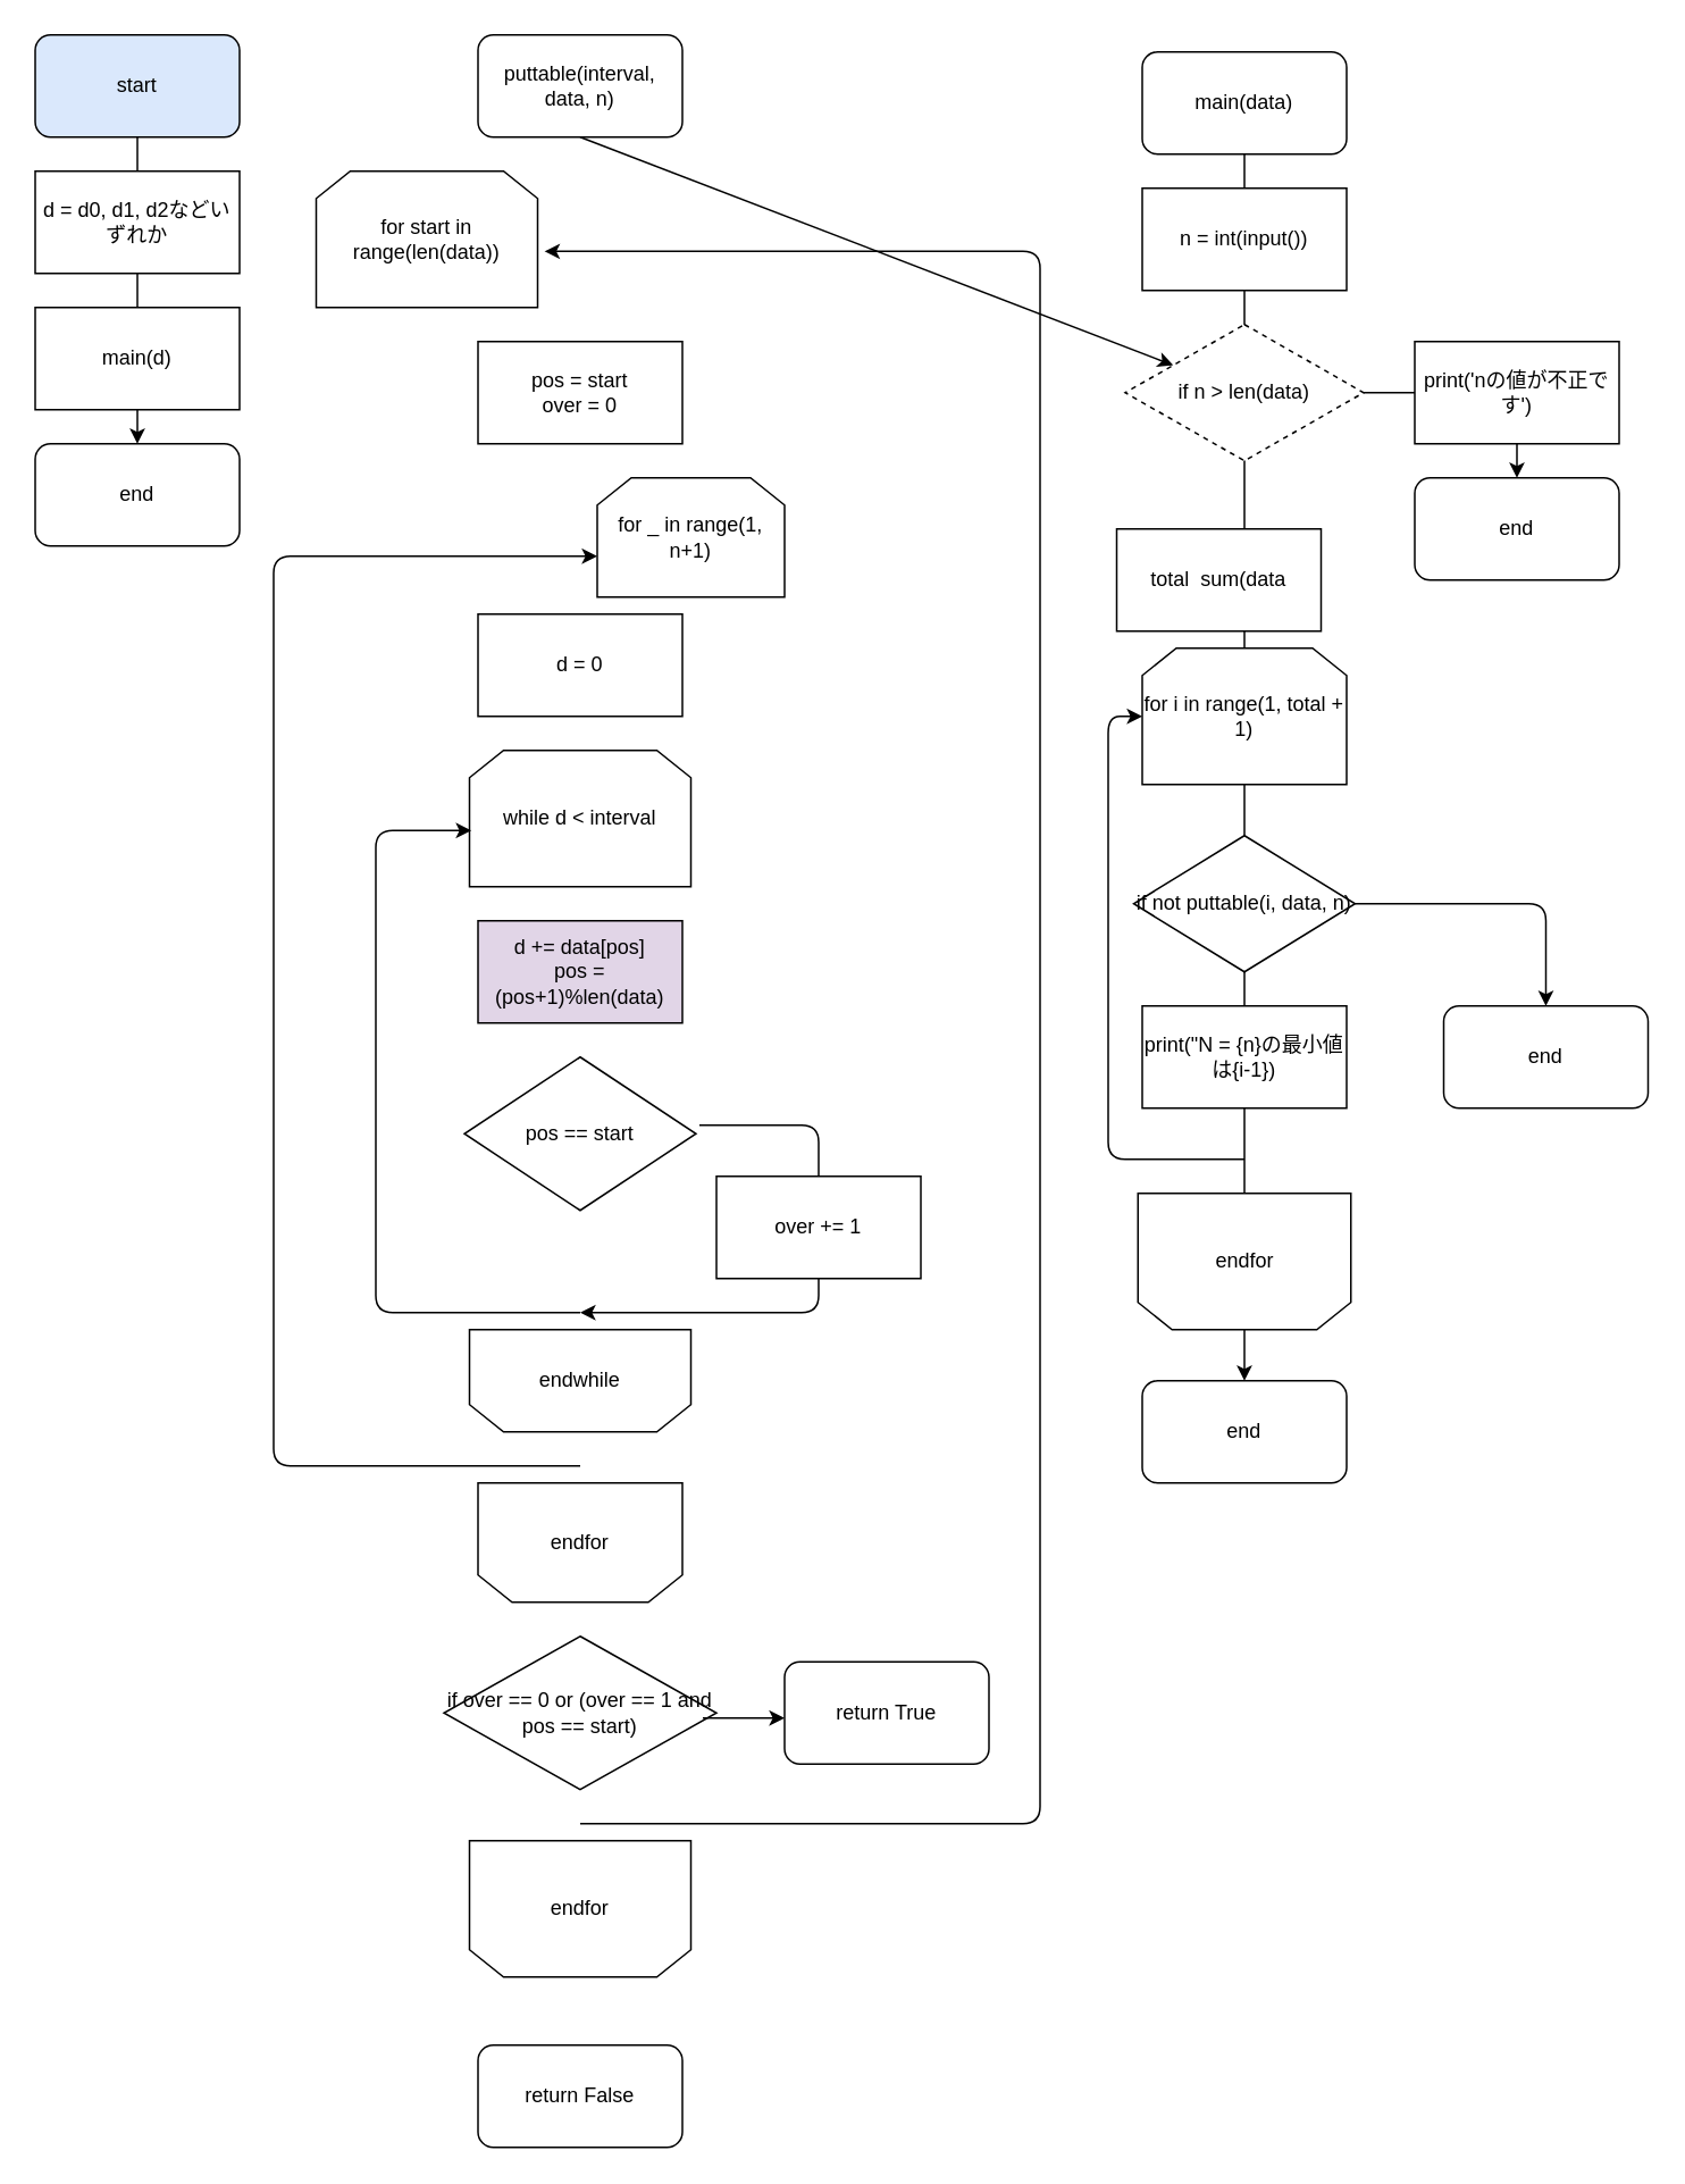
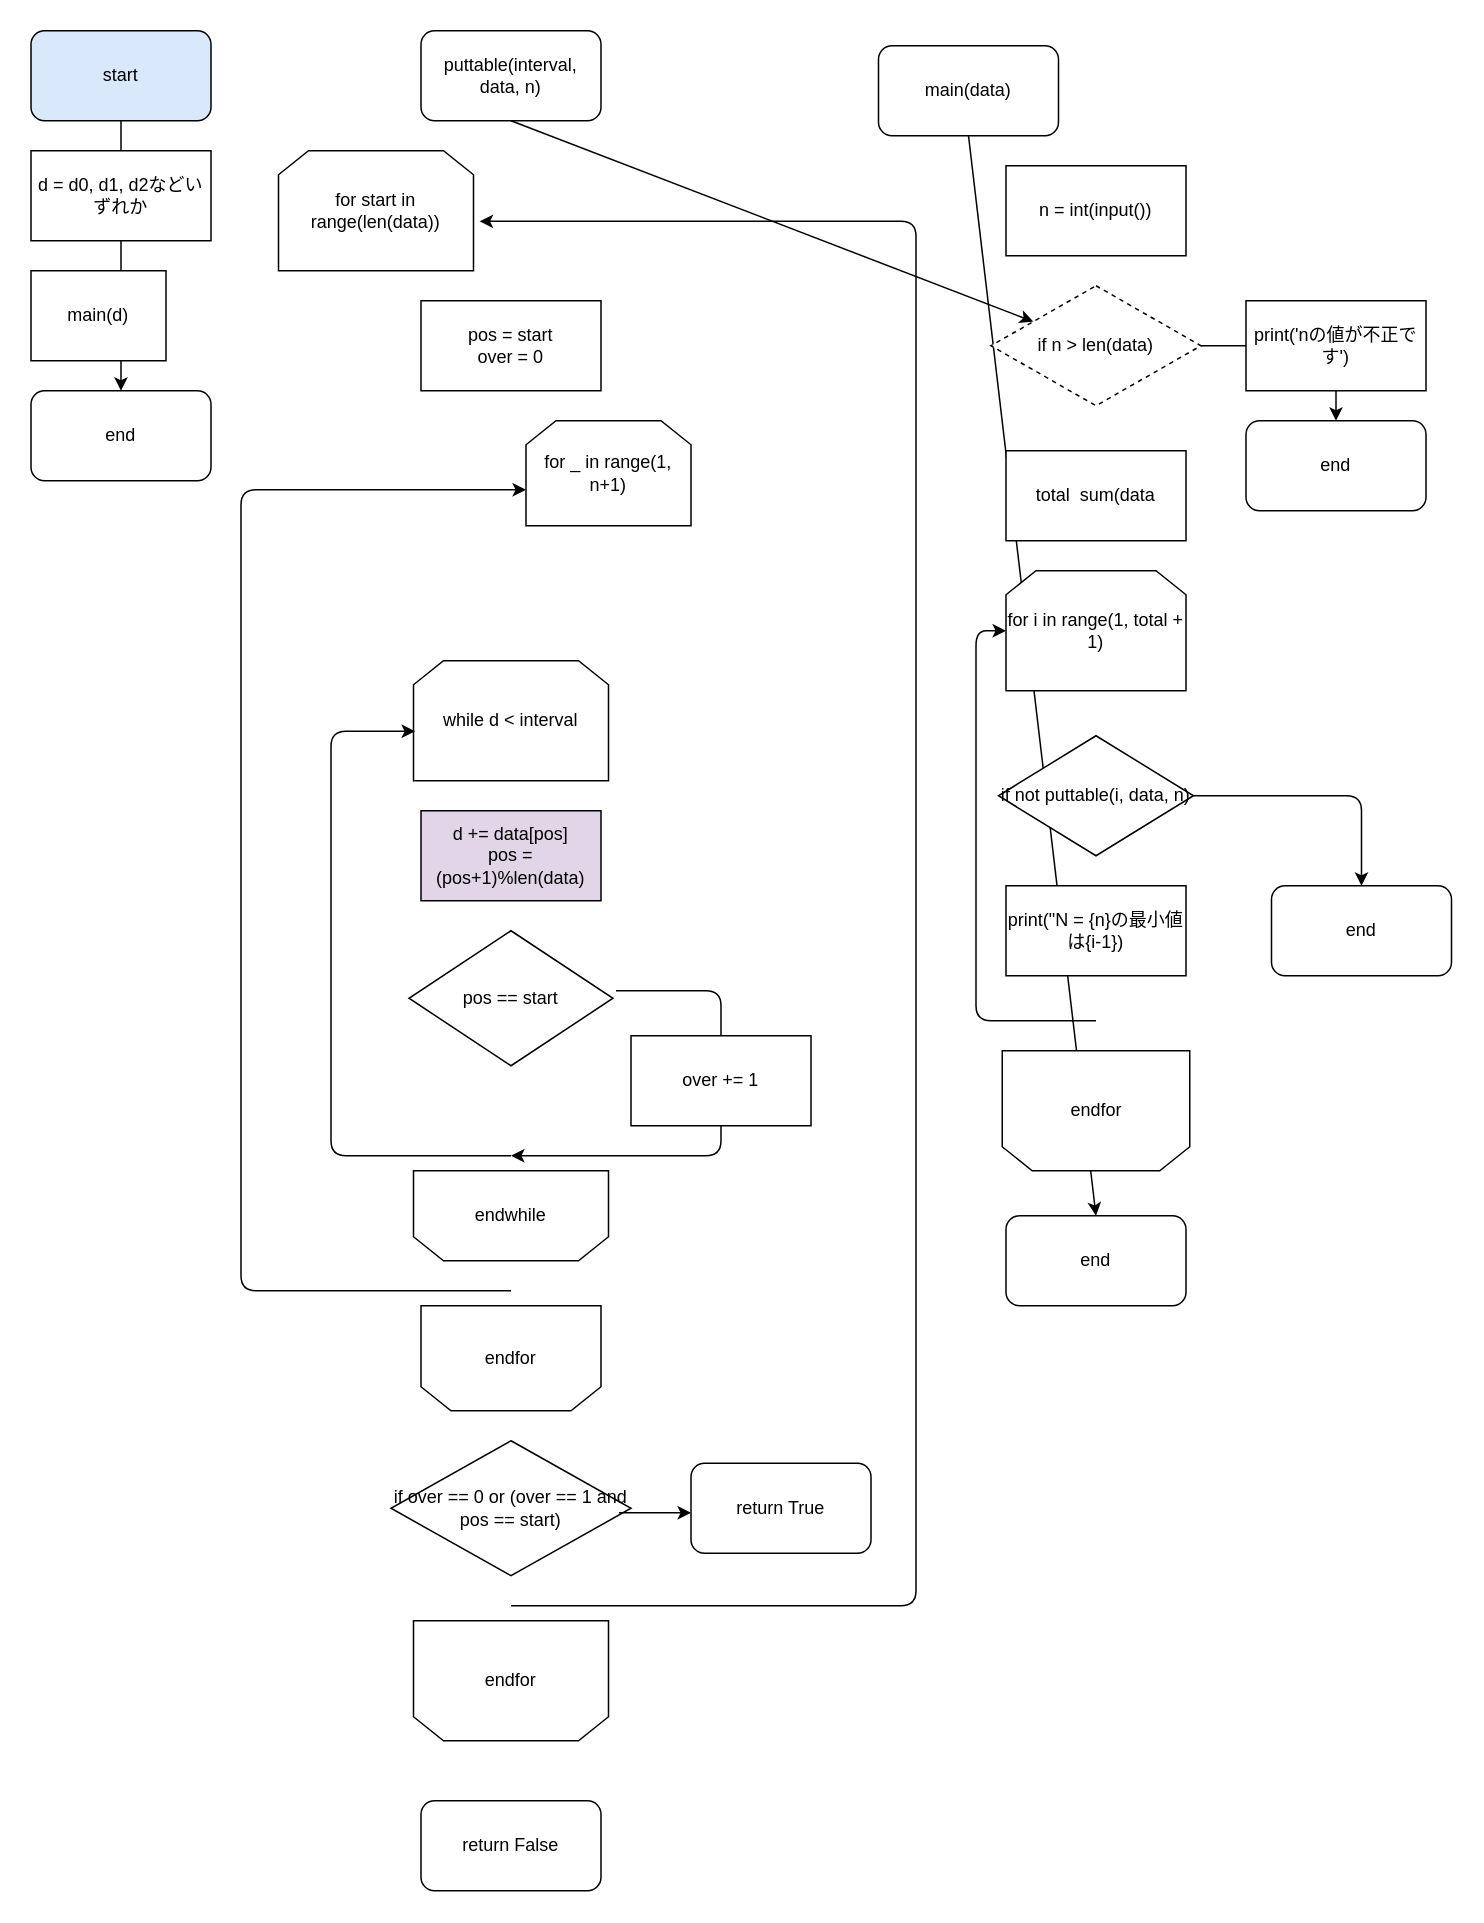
  <mxCell id="0" />
  <mxCell id="1" parent="0" />
  <mxCell id="2" value="" style="endArrow=classic;html=1;exitX=0.5;exitY=1;exitDx=0;exitDy=0;entryX=0.5;entryY=0;entryDx=0;entryDy=0;" edge="1" parent="1" source="7" target="30"><mxGeometry width="50" height="50" relative="1" as="geometry"><mxPoint x="0" y="450" as="sourcePoint" /><mxPoint x="50" y="400" as="targetPoint" /></mxGeometry></mxCell>
  <mxCell id="3" value="" style="endArrow=classic;html=1;exitX=1;exitY=0.5;exitDx=0;exitDy=0;entryX=0.5;entryY=0;entryDx=0;entryDy=0;" parent="1" source="32" target="34" edge="1"><mxGeometry width="50" height="50" relative="1" as="geometry"><mxPoint x="910" y="160" as="sourcePoint" /><mxPoint x="960" y="110" as="targetPoint" /><Array as="points"><mxPoint x="890" y="230" /></Array></mxGeometry></mxCell>
  <mxCell id="4" value="" style="endArrow=classic;html=1;exitX=0.5;exitY=1;exitDx=0;exitDy=0;entryX=0.5;entryY=0;entryDx=0;entryDy=0;" parent="1" source="27" target="43" edge="1"><mxGeometry width="50" height="50" relative="1" as="geometry"><mxPoint x="830" y="100" as="sourcePoint" /><mxPoint x="880" y="50" as="targetPoint" /></mxGeometry></mxCell>
  <mxCell id="5" value="" style="endArrow=classic;html=1;" parent="1" edge="1"><mxGeometry width="50" height="50" relative="1" as="geometry"><mxPoint x="410" y="660" as="sourcePoint" /><mxPoint x="340" y="770" as="targetPoint" /><Array as="points"><mxPoint x="480" y="660" /><mxPoint x="480" y="770" /></Array></mxGeometry></mxCell>
  <mxCell id="6" value="" style="endArrow=classic;html=1;exitX=0.5;exitY=1;exitDx=0;exitDy=0;" parent="1" source="8" target="32" edge="1"><mxGeometry width="50" height="50" relative="1" as="geometry"><mxPoint x="140" y="1380" as="sourcePoint" /><mxPoint x="190" y="1330" as="targetPoint" /></mxGeometry></mxCell>
  <mxCell id="7" value="start" style="rounded=1;whiteSpace=wrap;html=1;fillColor=#dae8fc;" parent="1" vertex="1"><mxGeometry y="20" width="120" height="60" as="geometry" x="20" /></mxCell>
  <mxCell id="8" value="puttable(interval, data, n)" style="rounded=1;whiteSpace=wrap;html=1;" parent="1" vertex="1"><mxGeometry x="280" y="20" width="120" height="60" as="geometry" /></mxCell>
  <mxCell id="9" value="for start in range(len(data))" style="shape=loopLimit;whiteSpace=wrap;html=1;" parent="1" vertex="1"><mxGeometry x="185" y="100" width="130" height="80" as="geometry" /></mxCell>
  <mxCell id="10" value="pos = start&lt;br&gt;over = 0" style="rounded=0;whiteSpace=wrap;html=1;" parent="1" vertex="1"><mxGeometry x="280" y="200" width="120" height="60" as="geometry" /></mxCell>
  <mxCell id="11" value="for _ in range(1, n+1)" style="shape=loopLimit;whiteSpace=wrap;html=1;" parent="1" vertex="1"><mxGeometry x="350" y="280" width="110" height="70" as="geometry" /></mxCell>
- <mxCell id="12" value="d = 0" style="rounded=0;whiteSpace=wrap;html=1;" parent="1" vertex="1"><mxGeometry x="280" y="360" width="120" height="60" as="geometry" /></mxCell>
  <mxCell id="13" value="while d &amp;lt; interval" style="shape=loopLimit;whiteSpace=wrap;html=1;" parent="1" vertex="1"><mxGeometry x="275" y="440" width="130" height="80" as="geometry" /></mxCell>
  <mxCell id="14" value="d += data[pos]&lt;br&gt;pos = (pos+1)%len(data)" style="rounded=0;whiteSpace=wrap;html=1;fillColor=#e1d5e7;" parent="1" vertex="1"><mxGeometry x="280" y="540" width="120" height="60" as="geometry" /></mxCell>
  <mxCell id="15" value="pos == start" style="rhombus;whiteSpace=wrap;html=1;" parent="1" vertex="1"><mxGeometry x="272" y="620" width="136" height="90" as="geometry" /></mxCell>
  <mxCell id="16" value="over += 1" style="rounded=0;whiteSpace=wrap;html=1;" parent="1" vertex="1"><mxGeometry x="420" y="690" width="120" height="60" as="geometry" /></mxCell>
  <mxCell id="17" value="endwhile" style="shape=loopLimit;whiteSpace=wrap;html=1;direction=west;" parent="1" vertex="1"><mxGeometry x="275" y="780" width="130" height="60" as="geometry" /></mxCell>
  <mxCell id="18" value="endfor" style="shape=loopLimit;whiteSpace=wrap;html=1;direction=west;" parent="1" vertex="1"><mxGeometry x="280" y="870" width="120" height="70" as="geometry" /></mxCell>
  <mxCell id="19" value="if over == 0 or (over == 1 and pos == start)" style="rhombus;whiteSpace=wrap;html=1;" parent="1" vertex="1"><mxGeometry x="260" y="960" width="160" height="90" as="geometry" /></mxCell>
  <mxCell id="20" value="return True" style="rounded=1;whiteSpace=wrap;html=1;" parent="1" vertex="1"><mxGeometry x="460" y="975" width="120" height="60" as="geometry" /></mxCell>
  <mxCell id="21" value="endfor" style="shape=loopLimit;whiteSpace=wrap;html=1;direction=west;" parent="1" vertex="1"><mxGeometry x="275" y="1080" width="130" height="80" as="geometry" /></mxCell>
  <mxCell id="22" value="return False" style="rounded=1;whiteSpace=wrap;html=1;" parent="1" vertex="1"><mxGeometry x="280" y="1200" width="120" height="60" as="geometry" /></mxCell>
  <mxCell id="23" value="" style="endArrow=classic;html=1;entryX=0.008;entryY=0.588;entryDx=0;entryDy=0;entryPerimeter=0;" parent="1" target="13" edge="1"><mxGeometry width="50" height="50" relative="1" as="geometry"><mxPoint x="340" y="770" as="sourcePoint" /><mxPoint x="150" y="720" as="targetPoint" /><Array as="points"><mxPoint x="220" y="770" /><mxPoint x="220" y="487" /></Array></mxGeometry></mxCell>
  <mxCell id="24" value="" style="endArrow=classic;html=1;entryX=0;entryY=0.657;entryDx=0;entryDy=0;entryPerimeter=0;" parent="1" target="11" edge="1"><mxGeometry width="50" height="50" relative="1" as="geometry"><mxPoint x="340" y="860" as="sourcePoint" /><mxPoint x="160" y="600" as="targetPoint" /><Array as="points"><mxPoint x="160" y="860" /><mxPoint x="160" y="326" /><mxPoint x="220" y="326" /></Array></mxGeometry></mxCell>
  <mxCell id="25" value="" style="endArrow=classic;html=1;exitX=0.95;exitY=0.533;exitDx=0;exitDy=0;exitPerimeter=0;" parent="1" source="19" edge="1"><mxGeometry width="50" height="50" relative="1" as="geometry"><mxPoint x="530" y="980" as="sourcePoint" /><mxPoint x="460" y="1008" as="targetPoint" /></mxGeometry></mxCell>
  <mxCell id="26" value="" style="endArrow=classic;html=1;entryX=1.031;entryY=0.588;entryDx=0;entryDy=0;entryPerimeter=0;" parent="1" target="9" edge="1"><mxGeometry width="50" height="50" relative="1" as="geometry"><mxPoint x="340" y="1070" as="sourcePoint" /><mxPoint x="734" y="750" as="targetPoint" /><Array as="points"><mxPoint x="610" y="1070" /><mxPoint x="610" y="147" /></Array></mxGeometry></mxCell>
- <mxCell id="27" value="main(data)" style="rounded=1;whiteSpace=wrap;html=1;" parent="1" vertex="1"><mxGeometry x="670" y="30" width="120" height="60" as="geometry" /></mxCell>
+ <mxCell id="27" value="main(data)" style="rounded=1;whiteSpace=wrap;html=1;" parent="1" vertex="1"><mxGeometry x="585" y="30" width="120" height="60" as="geometry" /></mxCell>
  <mxCell id="28" value="d = d0, d1, d2などいずれか" style="rounded=0;whiteSpace=wrap;html=1;" parent="1" vertex="1"><mxGeometry y="100" width="120" height="60" as="geometry" x="20" /></mxCell>
- <mxCell id="29" value="main(d)" style="rounded=0;whiteSpace=wrap;html=1;" parent="1" vertex="1"><mxGeometry y="180" width="120" height="60" as="geometry" x="20" /></mxCell>
+ <mxCell id="29" value="main(d)" style="rounded=0;whiteSpace=wrap;html=1;" parent="1" vertex="1"><mxGeometry x="20" y="180" width="90" height="60" as="geometry" /></mxCell>
  <mxCell id="30" value="end" style="rounded=1;whiteSpace=wrap;html=1;" parent="1" vertex="1"><mxGeometry y="260" width="120" height="60" as="geometry" x="20" /></mxCell>
  <mxCell id="31" value="n = int(input())" style="rounded=0;whiteSpace=wrap;html=1;" parent="1" vertex="1"><mxGeometry x="670" y="110" width="120" height="60" as="geometry" /></mxCell>
  <mxCell id="32" value="if n &amp;gt; len(data)" style="rhombus;whiteSpace=wrap;html=1;dashed=1;" parent="1" vertex="1"><mxGeometry x="660" y="190" width="140" height="80" as="geometry" /></mxCell>
  <mxCell id="33" value="print('nの値が不正です')" style="rounded=0;whiteSpace=wrap;html=1;" parent="1" vertex="1"><mxGeometry x="830" y="200" width="120" height="60" as="geometry" /></mxCell>
  <mxCell id="34" value="end" style="rounded=1;whiteSpace=wrap;html=1;" parent="1" vertex="1"><mxGeometry x="830" y="280" width="120" height="60" as="geometry" /></mxCell>
- <mxCell id="35" value="total&amp;nbsp; sum(data" style="rounded=0;whiteSpace=wrap;html=1;" parent="1" vertex="1"><mxGeometry x="655" y="310" width="120" height="60" as="geometry" /></mxCell>
+ <mxCell id="35" value="total&amp;nbsp; sum(data" style="rounded=0;whiteSpace=wrap;html=1;" parent="1" vertex="1"><mxGeometry x="670" y="300" width="120" height="60" as="geometry" /></mxCell>
  <mxCell id="36" value="for i in range(1, total + 1)" style="shape=loopLimit;whiteSpace=wrap;html=1;" parent="1" vertex="1"><mxGeometry x="670" y="380" width="120" height="80" as="geometry" /></mxCell>
  <mxCell id="37" value="if not puttable(i, data, n)" style="rhombus;whiteSpace=wrap;html=1;" parent="1" vertex="1"><mxGeometry x="665" y="490" width="130" height="80" as="geometry" /></mxCell>
  <mxCell id="38" value="print(&quot;N = {n}の最小値は{i-1})" style="rounded=0;whiteSpace=wrap;html=1;" parent="1" vertex="1"><mxGeometry x="670" y="590" width="120" height="60" as="geometry" /></mxCell>
  <mxCell id="39" value="end" style="rounded=1;whiteSpace=wrap;html=1;" parent="1" vertex="1"><mxGeometry x="847" y="590" width="120" height="60" as="geometry" /></mxCell>
  <mxCell id="40" value="endfor" style="shape=loopLimit;whiteSpace=wrap;html=1;direction=west;" parent="1" vertex="1"><mxGeometry x="667.5" y="700" width="125" height="80" as="geometry" /></mxCell>
  <mxCell id="41" value="" style="endArrow=classic;html=1;exitX=1;exitY=0.5;exitDx=0;exitDy=0;entryX=0.5;entryY=0;entryDx=0;entryDy=0;" parent="1" source="37" target="39" edge="1"><mxGeometry width="50" height="50" relative="1" as="geometry"><mxPoint x="900" y="530" as="sourcePoint" /><mxPoint x="950" y="480" as="targetPoint" /><Array as="points"><mxPoint x="907" y="530" /></Array></mxGeometry></mxCell>
  <mxCell id="42" value="" style="endArrow=classic;html=1;entryX=0;entryY=0.5;entryDx=0;entryDy=0;" parent="1" target="36" edge="1"><mxGeometry width="50" height="50" relative="1" as="geometry"><mxPoint x="730" y="680" as="sourcePoint" /><mxPoint x="550" y="560" as="targetPoint" /><Array as="points"><mxPoint x="650" y="680" /><mxPoint x="650" y="420" /></Array></mxGeometry></mxCell>
  <mxCell id="43" value="end" style="rounded=1;whiteSpace=wrap;html=1;" parent="1" vertex="1"><mxGeometry x="670" y="810" width="120" height="60" as="geometry" /></mxCell>
